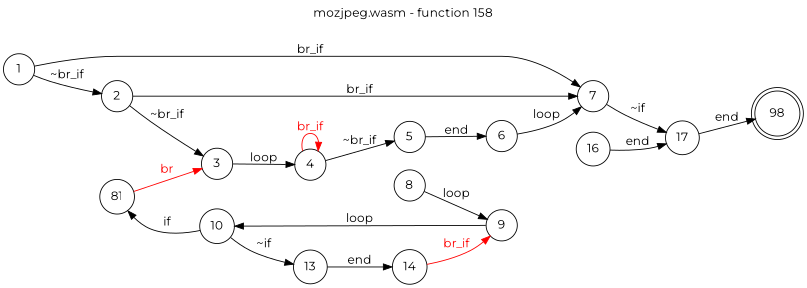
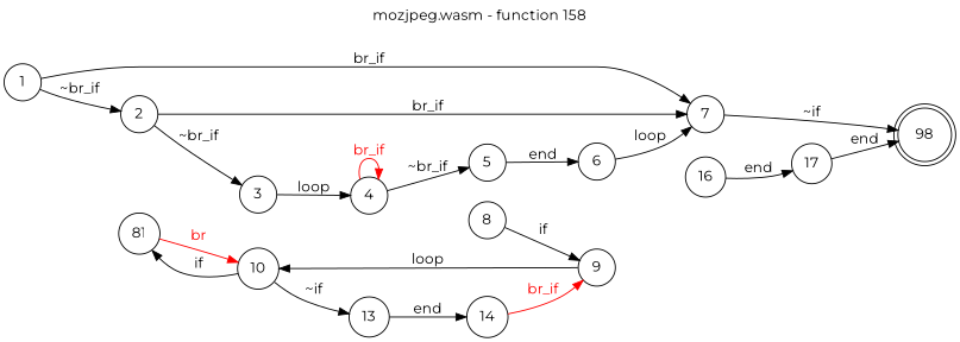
  digraph {
    fontname=Montserrat
    label="mozjpeg.wasm - function 158"
    labelfontcolor=black
    labelfontname=Helvetica
    labelfontsize=16
    labelloc=t
    rankdir=LR
    node [fontname=Montserrat shape=circle]
    edge [fontname=Montserrat]
    1
    2
    7
    n4 [label=98 shape=doublecircle]
    3
    17
    4
    8
    9
    5
    6
    10
    n13 [label=81]
    13
    14
    16
    1 -> 2 [label="~br_if"]
    1 -> 7 [label=br_if]
    2 -> 7 [label=br_if]
    2 -> 3 [label="~br_if"]
-   7 -> 17 [label="~if"]
+   7 -> n4 [label="~if"]
    3 -> 4 [label=loop]
    17 -> n4 [label=end]
    4 -> 4 [color=red fontcolor=red label=br_if]
    4 -> 5 [label="~br_if"]
-   8 -> 9 [label=loop]
+   8 -> 9 [label=if]
    9 -> 10 [label=loop]
    5 -> 6 [label=end]
    6 -> 7 [label=loop]
    10 -> n13 [label=if]
    10 -> 13 [label="~if"]
-   n13 -> 3 [color=red fontcolor=red label=br]
+   n13 -> 10 [color=red fontcolor=red label=br]
    13 -> 14 [label=end]
    14 -> 9 [color=red fontcolor=red label=br_if]
    16 -> 17 [label=end]
  }
